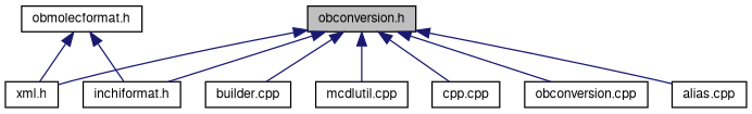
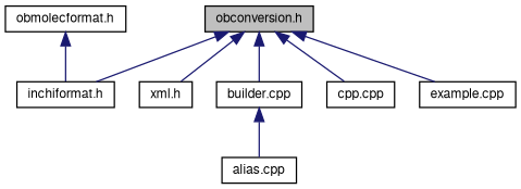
  digraph {
    node [color=black fillcolor=white fontname=FreeSans fontsize=10 shape=record style=filled]
    edge [color=midnightblue dir=back fontname=FreeSans fontsize=10 labelfontname=FreeSans labelfontsize=10 style=solid]
    n1 [fillcolor=grey75 fontcolor=black height=0.2 label="obconversion.h" width=0.4]
    n2 [height=0.2 label="inchiformat.h" width=0.4]
    n3 [height=0.2 label="xml.h" width=0.4]
    n4 [height=0.2 label="alias.cpp" width=0.4]
    n5 [height=0.2 label="builder.cpp" width=0.4]
-   n6 [height=0.2 label="mcdlutil.cpp" width=0.4]
    n7 [height=0.2 label="cpp.cpp" width=0.4]
-   n8 [height=0.2 label="obconversion.cpp" width=0.4]
+   n8 [height=0.2 label="example.cpp" width=0.4]
    n9 [height=0.2 label="obmolecformat.h" width=0.4]
    n1 -> n2
    n1 -> n3
-   n1 -> n4
+   n5 -> n4
    n1 -> n5
-   n1 -> n6
    n1 -> n7
    n1 -> n8
    n9 -> n2
-   n9 -> n3
  }
